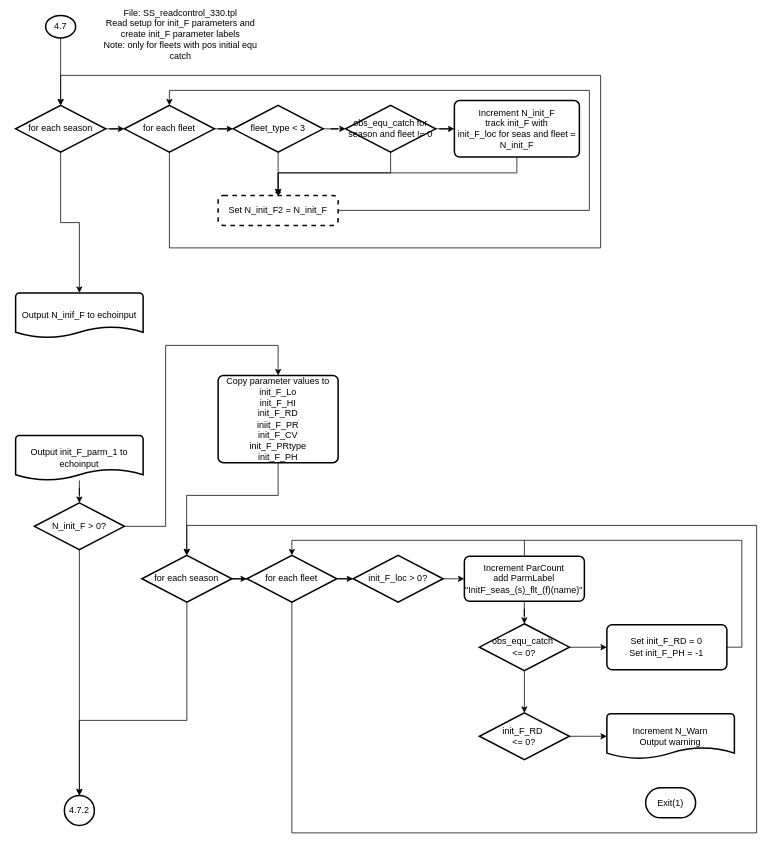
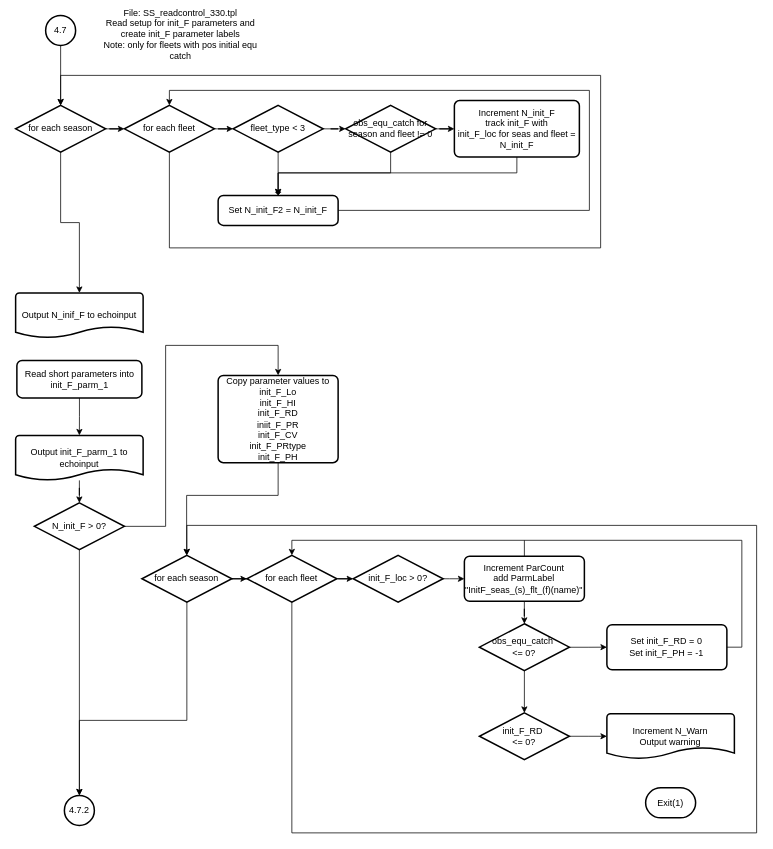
  <mxCell id="0" />
  <mxCell id="1" parent="0" />
  <mxCell id="2" style="edgeStyle=orthogonalEdgeStyle;rounded=0;orthogonalLoop=1;jettySize=auto;html=1;" edge="1" parent="1" source="3" target="7"><mxGeometry relative="1" as="geometry"><mxPoint x="80" y="120" as="targetPoint" /><mxPoint x="80" y="80" as="sourcePoint" /></mxGeometry></mxCell>
- <mxCell id="3" value="4.7" style="strokeWidth=2;html=1;shape=mxgraph.flowchart.start_2;whiteSpace=wrap;" vertex="1" parent="1"><mxGeometry x="60" y="20" width="40" height="30" as="geometry" /></mxCell>
+ <mxCell id="3" value="4.7" style="strokeWidth=2;html=1;shape=mxgraph.flowchart.start_2;whiteSpace=wrap;" vertex="1" parent="1"><mxGeometry x="60" y="20" width="40" height="40" as="geometry" /></mxCell>
  <mxCell id="4" value="File: SS_readcontrol_330.tpl&lt;br&gt;Read setup for init_F parameters and create init_F parameter labels&lt;br&gt;Note: only for fleets with pos initial equ catch" style="text;html=1;strokeColor=none;fillColor=none;align=center;verticalAlign=middle;whiteSpace=wrap;rounded=0;" vertex="1" parent="1"><mxGeometry x="130" y="20" width="220" height="50" as="geometry" /></mxCell>
  <mxCell id="5" value="" style="edgeStyle=orthogonalEdgeStyle;rounded=0;orthogonalLoop=1;jettySize=auto;html=1;" edge="1" parent="1" source="7" target="22"><mxGeometry relative="1" as="geometry"><mxPoint x="80" y="390" as="targetPoint" /></mxGeometry></mxCell>
  <mxCell id="6" value="" style="edgeStyle=orthogonalEdgeStyle;rounded=0;orthogonalLoop=1;jettySize=auto;html=1;" edge="1" parent="1" source="7" target="15"><mxGeometry relative="1" as="geometry" /></mxCell>
  <mxCell id="7" value="for each season" style="strokeWidth=2;html=1;shape=mxgraph.flowchart.decision;whiteSpace=wrap;" vertex="1" parent="1"><mxGeometry x="20" y="140" width="120" height="62.5" as="geometry" /></mxCell>
  <mxCell id="8" style="edgeStyle=orthogonalEdgeStyle;rounded=0;orthogonalLoop=1;jettySize=auto;html=1;" edge="1" parent="1" source="9" target="15"><mxGeometry relative="1" as="geometry"><mxPoint x="785" y="110" as="targetPoint" /><Array as="points"><mxPoint x="785" y="280" /><mxPoint x="785" y="120" /><mxPoint x="225" y="120" /></Array></mxGeometry></mxCell>
- <mxCell id="9" value="Set N_init_F2 = N_init_F" style="rounded=1;whiteSpace=wrap;html=1;absoluteArcSize=1;arcSize=14;strokeWidth=2;dashed=1;" vertex="1" parent="1"><mxGeometry x="290" y="260" width="160" height="40" as="geometry" /></mxCell>
+ <mxCell id="9" value="Set N_init_F2 = N_init_F" style="rounded=1;whiteSpace=wrap;html=1;absoluteArcSize=1;arcSize=14;strokeWidth=2;" vertex="1" parent="1"><mxGeometry x="290" y="260" width="160" height="40" as="geometry" /></mxCell>
  <mxCell id="10" style="edgeStyle=orthogonalEdgeStyle;rounded=0;orthogonalLoop=1;jettySize=auto;html=1;exitX=0.5;exitY=1;exitDx=0;exitDy=0;entryX=0.5;entryY=0;entryDx=0;entryDy=0;" edge="1" parent="1" source="11" target="9"><mxGeometry relative="1" as="geometry"><Array as="points"><mxPoint x="688" y="230" /><mxPoint x="370" y="230" /></Array></mxGeometry></mxCell>
  <mxCell id="11" value="Increment N_init_F&lt;br&gt;track init_F with&lt;br&gt;init_F_loc for seas and fleet = N_init_F" style="rounded=1;whiteSpace=wrap;html=1;absoluteArcSize=1;arcSize=14;strokeWidth=2;" vertex="1" parent="1"><mxGeometry x="605" y="133.6" width="166.67" height="75.31" as="geometry" /></mxCell>
  <mxCell id="12" value="Exit(1)" style="strokeWidth=2;html=1;shape=mxgraph.flowchart.terminator;whiteSpace=wrap;" vertex="1" parent="1"><mxGeometry x="860" y="1049.93" width="66.67" height="40" as="geometry" /></mxCell>
  <mxCell id="13" value="" style="edgeStyle=orthogonalEdgeStyle;rounded=0;orthogonalLoop=1;jettySize=auto;html=1;" edge="1" parent="1" source="15" target="18"><mxGeometry relative="1" as="geometry" /></mxCell>
  <mxCell id="14" style="edgeStyle=orthogonalEdgeStyle;rounded=0;orthogonalLoop=1;jettySize=auto;html=1;entryX=0.5;entryY=0;entryDx=0;entryDy=0;entryPerimeter=0;" edge="1" parent="1" source="15" target="7"><mxGeometry relative="1" as="geometry"><Array as="points"><mxPoint x="225" y="330" /><mxPoint x="800" y="330" /><mxPoint x="800" y="100" /><mxPoint x="80" y="100" /></Array></mxGeometry></mxCell>
  <mxCell id="15" value="for each fleet" style="strokeWidth=2;html=1;shape=mxgraph.flowchart.decision;whiteSpace=wrap;" vertex="1" parent="1"><mxGeometry x="165" y="140" width="120" height="62.5" as="geometry" /></mxCell>
  <mxCell id="16" value="" style="edgeStyle=orthogonalEdgeStyle;rounded=0;orthogonalLoop=1;jettySize=auto;html=1;" edge="1" parent="1" source="18" target="21"><mxGeometry relative="1" as="geometry" /></mxCell>
  <mxCell id="17" value="" style="edgeStyle=orthogonalEdgeStyle;rounded=0;orthogonalLoop=1;jettySize=auto;html=1;endArrow=diamond;" edge="1" parent="1" source="18" target="9"><mxGeometry relative="1" as="geometry" /></mxCell>
  <mxCell id="18" value="fleet_type &amp;lt; 3" style="strokeWidth=2;html=1;shape=mxgraph.flowchart.decision;whiteSpace=wrap;" vertex="1" parent="1"><mxGeometry x="310" y="140" width="120" height="62.5" as="geometry" /></mxCell>
  <mxCell id="19" value="" style="edgeStyle=orthogonalEdgeStyle;rounded=0;orthogonalLoop=1;jettySize=auto;html=1;" edge="1" parent="1" source="21" target="11"><mxGeometry relative="1" as="geometry" /></mxCell>
  <mxCell id="20" style="edgeStyle=orthogonalEdgeStyle;rounded=0;orthogonalLoop=1;jettySize=auto;html=1;exitX=0.5;exitY=1;exitDx=0;exitDy=0;exitPerimeter=0;entryX=0.5;entryY=0;entryDx=0;entryDy=0;" edge="1" parent="1" source="21" target="9"><mxGeometry relative="1" as="geometry"><Array as="points"><mxPoint x="520" y="230" /><mxPoint x="370" y="230" /></Array></mxGeometry></mxCell>
  <mxCell id="21" value="obs_equ_catch for season and fleet != 0" style="strokeWidth=2;html=1;shape=mxgraph.flowchart.decision;whiteSpace=wrap;" vertex="1" parent="1"><mxGeometry x="460" y="140" width="120" height="62.5" as="geometry" /></mxCell>
  <mxCell id="22" value="Output N_inif_F to echoinput" style="strokeWidth=2;html=1;shape=mxgraph.flowchart.document2;whiteSpace=wrap;size=0.25;" vertex="1" parent="1"><mxGeometry x="20" y="390" width="170" height="60" as="geometry" /></mxCell>
+ <mxCell id="23" value="" style="edgeStyle=orthogonalEdgeStyle;rounded=0;orthogonalLoop=1;jettySize=auto;html=1;" edge="1" parent="1" source="24" target="26"><mxGeometry relative="1" as="geometry" /></mxCell>
+ <mxCell id="24" value="Read short parameters into init_F_parm_1" style="rounded=1;whiteSpace=wrap;html=1;absoluteArcSize=1;arcSize=14;strokeWidth=2;" vertex="1" parent="1"><mxGeometry x="21.67" y="480" width="166.67" height="50" as="geometry" /></mxCell>
  <mxCell id="25" value="" style="edgeStyle=orthogonalEdgeStyle;rounded=0;orthogonalLoop=1;jettySize=auto;html=1;" edge="1" parent="1" source="26" target="29"><mxGeometry relative="1" as="geometry" /></mxCell>
  <mxCell id="26" value="Output init_F_parm_1 to echoinput" style="strokeWidth=2;html=1;shape=mxgraph.flowchart.document2;whiteSpace=wrap;size=0.25;" vertex="1" parent="1"><mxGeometry x="20" y="580" width="170" height="60" as="geometry" /></mxCell>
  <mxCell id="27" value="" style="edgeStyle=orthogonalEdgeStyle;rounded=0;orthogonalLoop=1;jettySize=auto;html=1;" edge="1" parent="1" source="29" target="31"><mxGeometry relative="1" as="geometry"><Array as="points"><mxPoint x="220" y="701" /><mxPoint x="220" y="460" /><mxPoint x="370" y="460" /></Array></mxGeometry></mxCell>
  <mxCell id="28" style="edgeStyle=orthogonalEdgeStyle;rounded=0;orthogonalLoop=1;jettySize=auto;html=1;" edge="1" parent="1" source="29" target="50"><mxGeometry relative="1" as="geometry"><mxPoint x="105" y="1240" as="targetPoint" /></mxGeometry></mxCell>
  <mxCell id="29" value="N_init_F &amp;gt; 0?" style="strokeWidth=2;html=1;shape=mxgraph.flowchart.decision;whiteSpace=wrap;" vertex="1" parent="1"><mxGeometry x="45" y="670" width="120" height="62.5" as="geometry" /></mxCell>
  <mxCell id="30" value="" style="edgeStyle=orthogonalEdgeStyle;rounded=0;orthogonalLoop=1;jettySize=auto;html=1;" edge="1" parent="1" source="31" target="34"><mxGeometry relative="1" as="geometry"><Array as="points"><mxPoint x="370" y="660" /><mxPoint x="248" y="660" /></Array></mxGeometry></mxCell>
  <mxCell id="31" value="Copy parameter values to init_F_Lo&lt;br&gt;init_F_HI&lt;br&gt;init_F_RD&lt;br&gt;iniit_F_PR&lt;br&gt;init_F_CV&lt;br&gt;init_F_PRtype&lt;br&gt;init_F_PH" style="rounded=1;whiteSpace=wrap;html=1;absoluteArcSize=1;arcSize=14;strokeWidth=2;" vertex="1" parent="1"><mxGeometry x="290" y="500" width="160" height="116.4" as="geometry" /></mxCell>
  <mxCell id="32" value="" style="edgeStyle=orthogonalEdgeStyle;rounded=0;orthogonalLoop=1;jettySize=auto;html=1;" edge="1" source="34" target="37" parent="1"><mxGeometry relative="1" as="geometry" /></mxCell>
  <mxCell id="33" style="edgeStyle=orthogonalEdgeStyle;rounded=0;orthogonalLoop=1;jettySize=auto;html=1;exitX=0.5;exitY=1;exitDx=0;exitDy=0;exitPerimeter=0;" edge="1" parent="1" source="34" target="50"><mxGeometry relative="1" as="geometry"><Array as="points"><mxPoint x="248" y="960" /><mxPoint x="105" y="960" /></Array></mxGeometry></mxCell>
  <mxCell id="34" value="for each season" style="strokeWidth=2;html=1;shape=mxgraph.flowchart.decision;whiteSpace=wrap;" vertex="1" parent="1"><mxGeometry x="188.34" y="739.93" width="120" height="62.5" as="geometry" /></mxCell>
  <mxCell id="35" value="" style="edgeStyle=orthogonalEdgeStyle;rounded=0;orthogonalLoop=1;jettySize=auto;html=1;" edge="1" source="37" target="39" parent="1"><mxGeometry relative="1" as="geometry" /></mxCell>
  <mxCell id="36" style="edgeStyle=orthogonalEdgeStyle;rounded=0;orthogonalLoop=1;jettySize=auto;html=1;entryX=0.5;entryY=0;entryDx=0;entryDy=0;entryPerimeter=0;" edge="1" parent="1" source="37" target="34"><mxGeometry relative="1" as="geometry"><mxPoint x="1038.34" y="1059.93" as="targetPoint" /><Array as="points"><mxPoint x="388" y="1110" /><mxPoint x="1008" y="1110" /><mxPoint x="1008" y="700" /><mxPoint x="248" y="700" /></Array></mxGeometry></mxCell>
  <mxCell id="37" value="for each fleet" style="strokeWidth=2;html=1;shape=mxgraph.flowchart.decision;whiteSpace=wrap;" vertex="1" parent="1"><mxGeometry x="328.34" y="739.93" width="120" height="62.5" as="geometry" /></mxCell>
  <mxCell id="38" value="" style="edgeStyle=orthogonalEdgeStyle;rounded=0;orthogonalLoop=1;jettySize=auto;html=1;" edge="1" parent="1" source="39" target="41"><mxGeometry relative="1" as="geometry"><Array as="points"><mxPoint x="598.34" y="770.93" /><mxPoint x="598.34" y="770.93" /></Array></mxGeometry></mxCell>
  <mxCell id="39" value="init_F_loc &amp;gt; 0?" style="strokeWidth=2;html=1;shape=mxgraph.flowchart.decision;whiteSpace=wrap;" vertex="1" parent="1"><mxGeometry x="470.01" y="739.93" width="120" height="62.5" as="geometry" /></mxCell>
  <mxCell id="40" value="" style="edgeStyle=orthogonalEdgeStyle;rounded=0;orthogonalLoop=1;jettySize=auto;html=1;exitX=0.5;exitY=-0.354;exitDx=0;exitDy=0;exitPerimeter=0;" edge="1" parent="1" source="41" target="44"><mxGeometry relative="1" as="geometry" /></mxCell>
  <mxCell id="41" value="Increment ParCount&lt;br&gt;add ParmLabel &quot;InitF_seas_(s)_flt_(f)(name)&quot;" style="rounded=1;whiteSpace=wrap;html=1;absoluteArcSize=1;arcSize=14;strokeWidth=2;" vertex="1" parent="1"><mxGeometry x="618.34" y="741.18" width="160" height="60" as="geometry" /></mxCell>
  <mxCell id="42" value="" style="edgeStyle=orthogonalEdgeStyle;rounded=0;orthogonalLoop=1;jettySize=auto;html=1;" edge="1" parent="1" source="44" target="46"><mxGeometry relative="1" as="geometry" /></mxCell>
  <mxCell id="43" value="" style="edgeStyle=orthogonalEdgeStyle;rounded=0;orthogonalLoop=1;jettySize=auto;html=1;" edge="1" parent="1" source="44" target="48"><mxGeometry relative="1" as="geometry" /></mxCell>
  <mxCell id="44" value="obs_equ_catch&amp;nbsp;&lt;br&gt;&amp;lt;= 0?" style="strokeWidth=2;html=1;shape=mxgraph.flowchart.decision;whiteSpace=wrap;" vertex="1" parent="1"><mxGeometry x="638.34" y="831.18" width="120" height="62.5" as="geometry" /></mxCell>
  <mxCell id="45" style="edgeStyle=orthogonalEdgeStyle;rounded=0;orthogonalLoop=1;jettySize=auto;html=1;entryX=0.5;entryY=0;entryDx=0;entryDy=0;entryPerimeter=0;" edge="1" parent="1" source="46" target="37"><mxGeometry relative="1" as="geometry"><Array as="points"><mxPoint x="988.34" y="862.93" /><mxPoint x="988.34" y="719.93" /><mxPoint x="388.34" y="719.93" /></Array></mxGeometry></mxCell>
  <mxCell id="46" value="Set init_F_RD = 0&lt;br&gt;Set init_F_PH = -1" style="rounded=1;whiteSpace=wrap;html=1;absoluteArcSize=1;arcSize=14;strokeWidth=2;" vertex="1" parent="1"><mxGeometry x="808.34" y="832.43" width="160" height="60" as="geometry" /></mxCell>
  <mxCell id="47" value="" style="edgeStyle=orthogonalEdgeStyle;rounded=0;orthogonalLoop=1;jettySize=auto;html=1;" edge="1" parent="1" source="48" target="49"><mxGeometry relative="1" as="geometry" /></mxCell>
  <mxCell id="48" value="init_F_RD&amp;nbsp;&lt;br&gt;&amp;lt;= 0?" style="strokeWidth=2;html=1;shape=mxgraph.flowchart.decision;whiteSpace=wrap;" vertex="1" parent="1"><mxGeometry x="638.34" y="949.93" width="120" height="62.5" as="geometry" /></mxCell>
  <mxCell id="49" value="Increment N_Warn&lt;br&gt;Output warning" style="strokeWidth=2;html=1;shape=mxgraph.flowchart.document2;whiteSpace=wrap;size=0.25;" vertex="1" parent="1"><mxGeometry x="808.34" y="951.18" width="170" height="60" as="geometry" /></mxCell>
  <mxCell id="50" value="4.7.2" style="strokeWidth=2;html=1;shape=mxgraph.flowchart.start_2;whiteSpace=wrap;" vertex="1" parent="1"><mxGeometry x="85" y="1060" width="40" height="40" as="geometry" /></mxCell>
